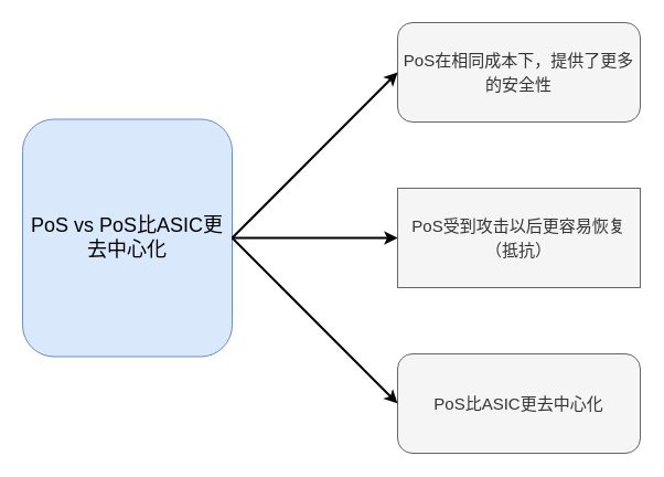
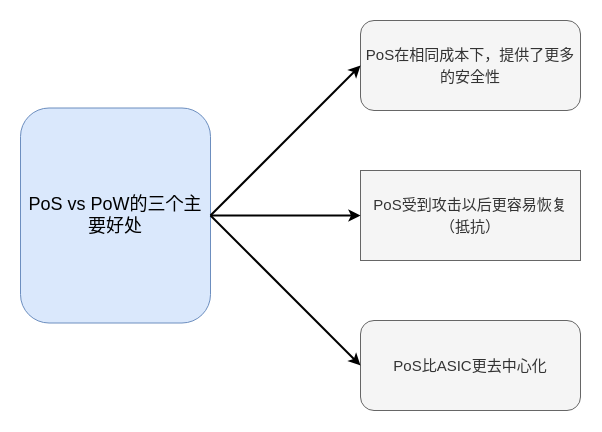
  <mxCell id="0" />
  <mxCell id="1" parent="0" />
- <mxCell id="2" value="&lt;font style=&quot;font-size: 18px;&quot;&gt;PoS vs PoS比ASIC更去中心化&lt;/font&gt;" style="rounded=1;whiteSpace=wrap;html=1;fillColor=#dae8fc;strokeColor=#6c8ebf;" parent="1" vertex="1"><mxGeometry x="20" y="107.5" width="190" height="215" as="geometry" /></mxCell>
+ <mxCell id="2" value="&lt;font style=&quot;font-size: 18px;&quot;&gt;PoS vs PoW的三个主要好处&lt;/font&gt;" style="rounded=1;whiteSpace=wrap;html=1;fillColor=#dae8fc;strokeColor=#6c8ebf;" parent="1" vertex="1"><mxGeometry x="20" y="107.5" width="190" height="215" as="geometry" /></mxCell>
  <mxCell id="3" value="&lt;font style=&quot;font-size: 15px;&quot;&gt;PoS在相同成本下，提供了更多的安全性&lt;/font&gt;" style="rounded=1;whiteSpace=wrap;html=1;fontSize=18;fillColor=#f5f5f5;strokeColor=#666666;fontColor=#333333;" parent="1" vertex="1"><mxGeometry x="360" y="20" width="220" height="90" as="geometry" /></mxCell>
  <mxCell id="4" value="&lt;font style=&quot;font-size: 15px;&quot;&gt;PoS受到攻击以后更容易恢复（抵抗）&lt;/font&gt;" style="whiteSpace=wrap;html=1;fontSize=18;fillColor=#f5f5f5;strokeColor=#666666;fontColor=#333333;rounded=0;" parent="1" vertex="1"><mxGeometry x="360" y="170" width="220" height="90" as="geometry" /></mxCell>
  <mxCell id="5" value="&lt;font style=&quot;font-size: 15px;&quot;&gt;PoS比ASIC更去中心化&lt;/font&gt;" style="rounded=1;whiteSpace=wrap;html=1;fontSize=18;fillColor=#f5f5f5;strokeColor=#666666;fontColor=#333333;" parent="1" vertex="1"><mxGeometry x="360" y="320" width="220" height="90" as="geometry" /></mxCell>
  <mxCell id="6" value="" style="endArrow=classic;html=1;rounded=0;fontSize=15;exitX=1;exitY=0.5;exitDx=0;exitDy=0;strokeWidth=2;entryX=0;entryY=0.5;entryDx=0;entryDy=0;" parent="1" source="2" target="3" edge="1"><mxGeometry width="50" height="50" relative="1" as="geometry"><mxPoint x="330" y="240" as="sourcePoint" /><mxPoint x="380" y="190" as="targetPoint" /></mxGeometry></mxCell>
  <mxCell id="7" value="" style="endArrow=classic;html=1;rounded=0;fontSize=15;exitX=1;exitY=0.5;exitDx=0;exitDy=0;strokeWidth=2;entryX=0;entryY=0.5;entryDx=0;entryDy=0;" parent="1" source="2" target="4" edge="1"><mxGeometry width="50" height="50" relative="1" as="geometry"><mxPoint x="230" y="225" as="sourcePoint" /><mxPoint x="370" y="75" as="targetPoint" /></mxGeometry></mxCell>
  <mxCell id="8" value="" style="endArrow=classic;html=1;rounded=0;fontSize=15;exitX=1;exitY=0.5;exitDx=0;exitDy=0;strokeWidth=2;entryX=0;entryY=0.5;entryDx=0;entryDy=0;" parent="1" source="2" target="5" edge="1"><mxGeometry width="50" height="50" relative="1" as="geometry"><mxPoint x="230" y="225" as="sourcePoint" /><mxPoint x="370" y="225" as="targetPoint" /></mxGeometry></mxCell>
